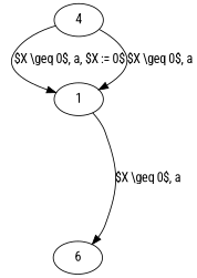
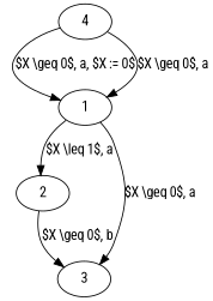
  digraph {
    fontname="Roboto Condensed"
    node [fontname="Roboto Condensed"]
    edge [fontname="Roboto Condensed"]
    n1 [label=4]
    1
-   3 [label=6]
+   2
+   3
    n1 -> 1 [label="$X \\geq 0$, a, $X := 0$"]
    n1 -> 1 [label="$X \\geq 0$, a"]
+   1 -> 2 [label="$X \\leq 1$, a"]
    1 -> 3 [label="$X \\geq 0$, a"]
+   2 -> 3 [label="$X \\geq 0$, b"]
  }
